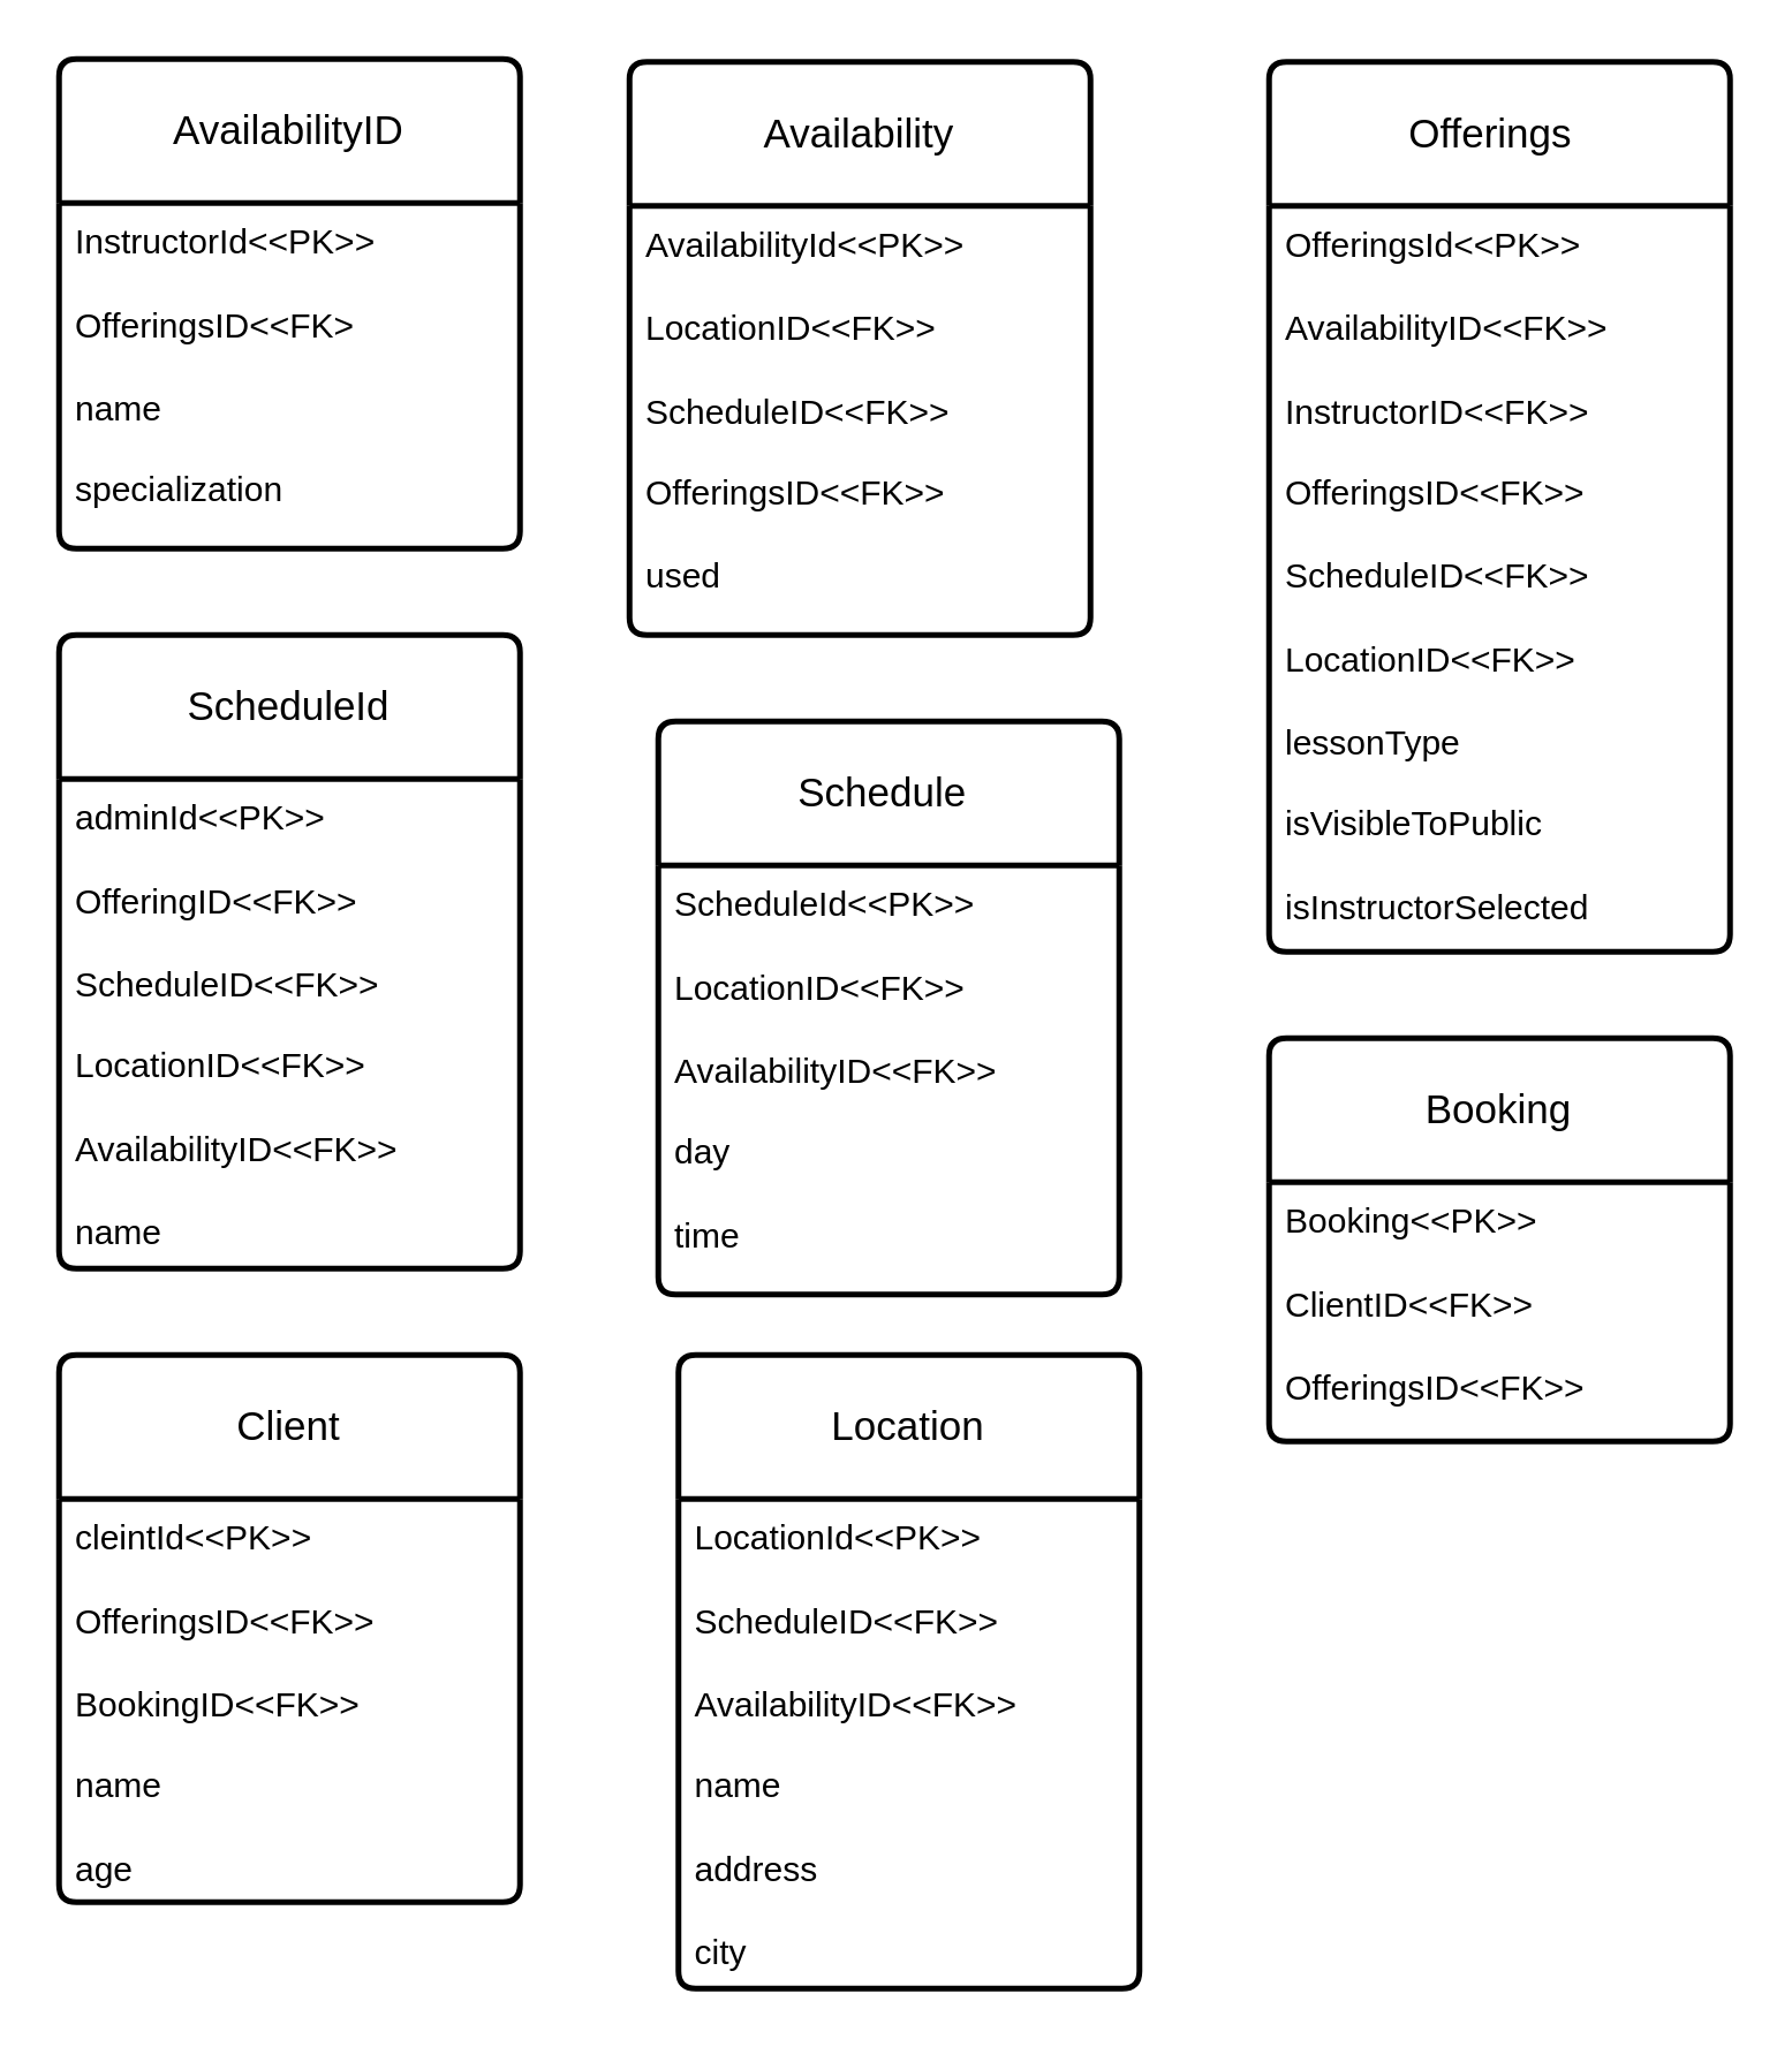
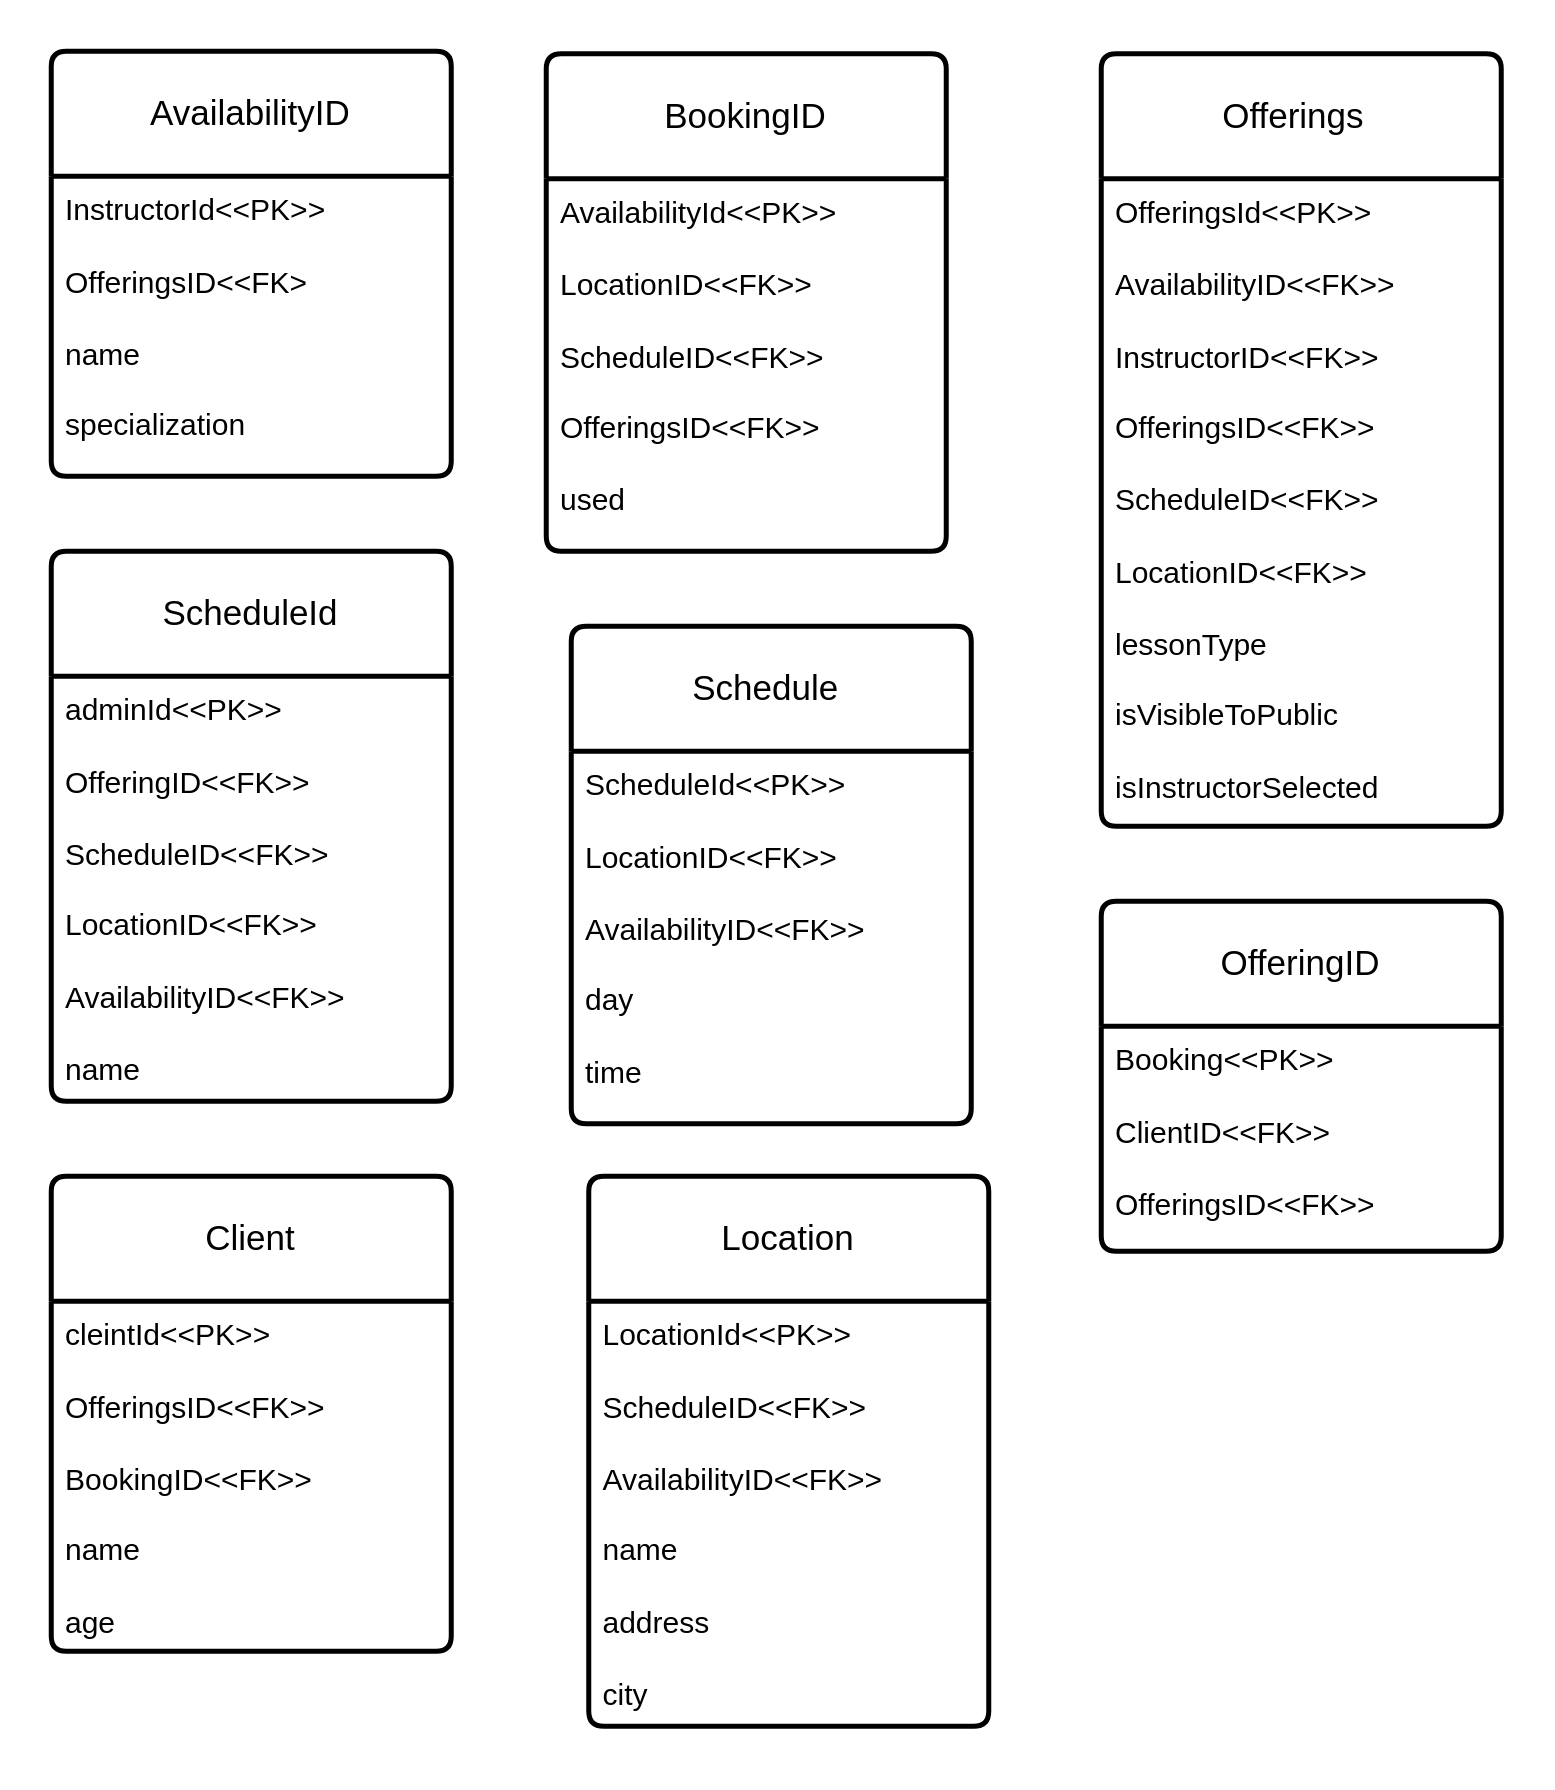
  <mxCell id="0" />
  <mxCell id="1" parent="0" />
  <mxCell id="2" value="AvailabilityID" style="swimlane;childLayout=stackLayout;horizontal=1;startSize=50;horizontalStack=0;rounded=1;fontSize=14;fontStyle=0;strokeWidth=2;resizeParent=0;resizeLast=1;shadow=0;dashed=0;align=center;arcSize=4;whiteSpace=wrap;html=1;" vertex="1" parent="1"><mxGeometry x="20" y="20" width="160" height="170" as="geometry" /></mxCell>
  <mxCell id="3" value="&lt;div&gt;InstructorId&amp;lt;&amp;lt;PK&amp;gt;&amp;gt;&lt;/div&gt;&lt;div&gt;&lt;br&gt;&lt;/div&gt;&lt;div&gt;OfferingsID&amp;lt;&amp;lt;FK&amp;gt;&lt;br&gt;&lt;/div&gt;&lt;div&gt;&lt;br&gt;&lt;/div&gt;&lt;div&gt;name&lt;/div&gt;&lt;div&gt;&lt;br&gt;&lt;/div&gt;&lt;div&gt;specialization&lt;br&gt;&lt;/div&gt;" style="align=left;strokeColor=none;fillColor=none;spacingLeft=4;fontSize=12;verticalAlign=top;resizable=0;rotatable=0;part=1;html=1;" vertex="1" parent="2"><mxGeometry y="50" width="160" height="120" as="geometry" /></mxCell>
  <mxCell id="4" value="ScheduleId" style="swimlane;childLayout=stackLayout;horizontal=1;startSize=50;horizontalStack=0;rounded=1;fontSize=14;fontStyle=0;strokeWidth=2;resizeParent=0;resizeLast=1;shadow=0;dashed=0;align=center;arcSize=4;whiteSpace=wrap;html=1;" vertex="1" parent="1"><mxGeometry x="20" y="220" width="160" height="220" as="geometry" /></mxCell>
  <mxCell id="5" value="&lt;div&gt;adminId&amp;lt;&amp;lt;PK&amp;gt;&amp;gt;&lt;/div&gt;&lt;div&gt;&lt;br&gt;&lt;/div&gt;&lt;div&gt;OfferingID&amp;lt;&amp;lt;FK&amp;gt;&amp;gt;&lt;/div&gt;&lt;div&gt;&lt;br&gt;&lt;/div&gt;&lt;div&gt;ScheduleID&amp;lt;&amp;lt;FK&amp;gt;&amp;gt;&lt;/div&gt;&lt;div&gt;&lt;br&gt;&lt;/div&gt;&lt;div&gt;LocationID&amp;lt;&amp;lt;FK&amp;gt;&amp;gt;&lt;/div&gt;&lt;div&gt;&lt;br&gt;&lt;/div&gt;&lt;div&gt;AvailabilityID&amp;lt;&amp;lt;FK&amp;gt;&amp;gt;&lt;br&gt;&lt;/div&gt;&lt;div&gt;&lt;br&gt;&lt;/div&gt;&lt;div&gt;name&lt;/div&gt;&lt;div&gt;&lt;br&gt;&lt;/div&gt;&lt;div&gt;&lt;br&gt;&lt;/div&gt;&lt;div&gt;&lt;br&gt;&lt;/div&gt;" style="align=left;strokeColor=none;fillColor=none;spacingLeft=4;fontSize=12;verticalAlign=top;resizable=0;rotatable=0;part=1;html=1;" vertex="1" parent="4"><mxGeometry y="50" width="160" height="170" as="geometry" /></mxCell>
  <mxCell id="6" value="Client" style="swimlane;childLayout=stackLayout;horizontal=1;startSize=50;horizontalStack=0;rounded=1;fontSize=14;fontStyle=0;strokeWidth=2;resizeParent=0;resizeLast=1;shadow=0;dashed=0;align=center;arcSize=4;whiteSpace=wrap;html=1;" vertex="1" parent="1"><mxGeometry x="20" y="470" width="160" height="190" as="geometry" /></mxCell>
  <mxCell id="7" value="&lt;div&gt;cleintId&amp;lt;&amp;lt;PK&amp;gt;&amp;gt;&lt;/div&gt;&lt;div&gt;&lt;br&gt;&lt;/div&gt;&lt;div&gt;OfferingsID&amp;lt;&amp;lt;FK&amp;gt;&amp;gt;&lt;/div&gt;&lt;div&gt;&lt;br&gt;&lt;/div&gt;&lt;div&gt;BookingID&amp;lt;&amp;lt;FK&amp;gt;&amp;gt;&lt;br&gt;&lt;/div&gt;&lt;div&gt;&lt;br&gt;&lt;/div&gt;&lt;div&gt;name&lt;/div&gt;&lt;div&gt;&lt;br&gt;&lt;/div&gt;&lt;div&gt;age&lt;br&gt;&lt;/div&gt;&lt;div&gt;&lt;br&gt;&lt;/div&gt;" style="align=left;strokeColor=none;fillColor=none;spacingLeft=4;fontSize=12;verticalAlign=top;resizable=0;rotatable=0;part=1;html=1;" vertex="1" parent="6"><mxGeometry y="50" width="160" height="140" as="geometry" /></mxCell>
- <mxCell id="8" value="Availability" style="swimlane;childLayout=stackLayout;horizontal=1;startSize=50;horizontalStack=0;rounded=1;fontSize=14;fontStyle=0;strokeWidth=2;resizeParent=0;resizeLast=1;shadow=0;dashed=0;align=center;arcSize=4;whiteSpace=wrap;html=1;" vertex="1" parent="1"><mxGeometry x="218" y="21" width="160" height="199" as="geometry" /></mxCell>
+ <mxCell id="8" value="BookingID" style="swimlane;childLayout=stackLayout;horizontal=1;startSize=50;horizontalStack=0;rounded=1;fontSize=14;fontStyle=0;strokeWidth=2;resizeParent=0;resizeLast=1;shadow=0;dashed=0;align=center;arcSize=4;whiteSpace=wrap;html=1;" vertex="1" parent="1"><mxGeometry x="218" y="21" width="160" height="199" as="geometry" /></mxCell>
  <mxCell id="9" value="&lt;div&gt;AvailabilityId&amp;lt;&amp;lt;PK&amp;gt;&amp;gt;&lt;/div&gt;&lt;div&gt;&lt;br&gt;&lt;/div&gt;&lt;div&gt;LocationID&amp;lt;&amp;lt;FK&amp;gt;&amp;gt;&lt;/div&gt;&lt;div&gt;&lt;br&gt;&lt;/div&gt;&lt;div&gt;ScheduleID&amp;lt;&amp;lt;FK&amp;gt;&amp;gt;&lt;/div&gt;&lt;div&gt;&lt;br&gt;&lt;/div&gt;&lt;div&gt;OfferingsID&amp;lt;&amp;lt;FK&amp;gt;&amp;gt;&lt;br&gt;&lt;/div&gt;&lt;div&gt;&lt;br&gt;&lt;/div&gt;&lt;div&gt;used&lt;br&gt;&lt;/div&gt;&lt;div&gt;&lt;br&gt;&lt;/div&gt;&lt;div&gt;&lt;br&gt;&lt;/div&gt;" style="align=left;strokeColor=none;fillColor=none;spacingLeft=4;fontSize=12;verticalAlign=top;resizable=0;rotatable=0;part=1;html=1;" vertex="1" parent="8"><mxGeometry y="50" width="160" height="149" as="geometry" /></mxCell>
  <mxCell id="10" value="Schedule&lt;span style=&quot;white-space: pre;&quot;&gt;&#09;&lt;/span&gt;" style="swimlane;childLayout=stackLayout;horizontal=1;startSize=50;horizontalStack=0;rounded=1;fontSize=14;fontStyle=0;strokeWidth=2;resizeParent=0;resizeLast=1;shadow=0;dashed=0;align=center;arcSize=4;whiteSpace=wrap;html=1;" vertex="1" parent="1"><mxGeometry x="228" y="250" width="160" height="199" as="geometry" /></mxCell>
  <mxCell id="11" value="&lt;div&gt;ScheduleId&amp;lt;&amp;lt;PK&amp;gt;&amp;gt;&lt;/div&gt;&lt;div&gt;&lt;br&gt;&lt;/div&gt;&lt;div&gt;LocationID&amp;lt;&amp;lt;FK&amp;gt;&amp;gt;&lt;/div&gt;&lt;div&gt;&lt;br&gt;&lt;/div&gt;&lt;div&gt;AvailabilityID&amp;lt;&amp;lt;FK&amp;gt;&amp;gt;&lt;/div&gt;&lt;div&gt;&lt;br&gt;&lt;/div&gt;&lt;div&gt;day&lt;/div&gt;&lt;div&gt;&lt;br&gt;&lt;/div&gt;&lt;div&gt;time&lt;br&gt;&lt;/div&gt;&lt;div&gt;&lt;br&gt;&lt;/div&gt;&lt;div&gt;&lt;br&gt;&lt;/div&gt;" style="align=left;strokeColor=none;fillColor=none;spacingLeft=4;fontSize=12;verticalAlign=top;resizable=0;rotatable=0;part=1;html=1;" vertex="1" parent="10"><mxGeometry y="50" width="160" height="149" as="geometry" /></mxCell>
  <mxCell id="12" value="Location" style="swimlane;childLayout=stackLayout;horizontal=1;startSize=50;horizontalStack=0;rounded=1;fontSize=14;fontStyle=0;strokeWidth=2;resizeParent=0;resizeLast=1;shadow=0;dashed=0;align=center;arcSize=4;whiteSpace=wrap;html=1;" vertex="1" parent="1"><mxGeometry x="235" y="470" width="160" height="220" as="geometry" /></mxCell>
  <mxCell id="13" value="&lt;div&gt;LocationId&amp;lt;&amp;lt;PK&amp;gt;&amp;gt;&lt;/div&gt;&lt;div&gt;&lt;br&gt;&lt;/div&gt;&lt;div&gt;ScheduleID&amp;lt;&amp;lt;FK&amp;gt;&amp;gt;&lt;/div&gt;&lt;div&gt;&lt;br&gt;&lt;/div&gt;&lt;div&gt;AvailabilityID&amp;lt;&amp;lt;FK&amp;gt;&amp;gt;&lt;/div&gt;&lt;div&gt;&lt;br&gt;&lt;/div&gt;&lt;div&gt;name&lt;/div&gt;&lt;div&gt;&lt;br&gt;&lt;/div&gt;&lt;div&gt;address&lt;br&gt;&lt;/div&gt;&lt;div&gt;&lt;br&gt;&lt;/div&gt;&lt;div&gt;city&lt;br&gt;&lt;/div&gt;&lt;div&gt;&lt;br&gt;&lt;/div&gt;&lt;div&gt;&lt;br&gt;&lt;/div&gt;" style="align=left;strokeColor=none;fillColor=none;spacingLeft=4;fontSize=12;verticalAlign=top;resizable=0;rotatable=0;part=1;html=1;" vertex="1" parent="12"><mxGeometry y="50" width="160" height="170" as="geometry" /></mxCell>
  <mxCell id="14" value="Offerings&lt;span style=&quot;white-space: pre;&quot;&gt;&#09;&lt;/span&gt;" style="swimlane;childLayout=stackLayout;horizontal=1;startSize=50;horizontalStack=0;rounded=1;fontSize=14;fontStyle=0;strokeWidth=2;resizeParent=0;resizeLast=1;shadow=0;dashed=0;align=center;arcSize=4;whiteSpace=wrap;html=1;" vertex="1" parent="1"><mxGeometry x="440" y="21" width="160" height="309" as="geometry" /></mxCell>
  <mxCell id="15" value="&lt;div&gt;OfferingsId&amp;lt;&amp;lt;PK&amp;gt;&amp;gt;&lt;/div&gt;&lt;div&gt;&lt;br&gt;&lt;/div&gt;&lt;div&gt;AvailabilityID&amp;lt;&amp;lt;FK&amp;gt;&amp;gt;&lt;/div&gt;&lt;div&gt;&lt;br&gt;&lt;/div&gt;&lt;div&gt;InstructorID&amp;lt;&amp;lt;FK&amp;gt;&amp;gt;&lt;/div&gt;&lt;div&gt;&lt;br&gt;&lt;/div&gt;&lt;div&gt;OfferingsID&amp;lt;&amp;lt;FK&amp;gt;&amp;gt;&lt;br&gt;&lt;/div&gt;&lt;div&gt;&lt;br&gt;&lt;/div&gt;&lt;div&gt;ScheduleID&amp;lt;&amp;lt;FK&amp;gt;&amp;gt;&lt;/div&gt;&lt;div&gt;&lt;br&gt;&lt;/div&gt;&lt;div&gt;LocationID&amp;lt;&amp;lt;FK&amp;gt;&amp;gt;&lt;/div&gt;&lt;div&gt;&lt;br&gt;&lt;/div&gt;&lt;div&gt;lessonType&lt;/div&gt;&lt;div&gt;&lt;br&gt;&lt;/div&gt;&lt;div&gt;isVisibleToPublic&lt;/div&gt;&lt;div&gt;&lt;br&gt;&lt;/div&gt;&lt;div&gt;isInstructorSelected&lt;br&gt;&lt;/div&gt;&lt;div&gt;&lt;br&gt;&lt;/div&gt;&lt;div&gt;&lt;br&gt;&lt;/div&gt;&lt;div&gt;&lt;br&gt;&lt;/div&gt;&lt;div&gt;&lt;br&gt;&lt;/div&gt;" style="align=left;strokeColor=none;fillColor=none;spacingLeft=4;fontSize=12;verticalAlign=top;resizable=0;rotatable=0;part=1;html=1;" vertex="1" parent="14"><mxGeometry y="50" width="160" height="259" as="geometry" /></mxCell>
- <mxCell id="16" value="Booking" style="swimlane;childLayout=stackLayout;horizontal=1;startSize=50;horizontalStack=0;rounded=1;fontSize=14;fontStyle=0;strokeWidth=2;resizeParent=0;resizeLast=1;shadow=0;dashed=0;align=center;arcSize=4;whiteSpace=wrap;html=1;" vertex="1" parent="1"><mxGeometry x="440" y="360" width="160" height="140" as="geometry" /></mxCell>
+ <mxCell id="16" value="OfferingID" style="swimlane;childLayout=stackLayout;horizontal=1;startSize=50;horizontalStack=0;rounded=1;fontSize=14;fontStyle=0;strokeWidth=2;resizeParent=0;resizeLast=1;shadow=0;dashed=0;align=center;arcSize=4;whiteSpace=wrap;html=1;" vertex="1" parent="1"><mxGeometry x="440" y="360" width="160" height="140" as="geometry" /></mxCell>
  <mxCell id="17" value="&lt;div&gt;Booking&amp;lt;&amp;lt;PK&amp;gt;&amp;gt;&lt;/div&gt;&lt;div&gt;&lt;br&gt;&lt;/div&gt;&lt;div&gt;ClientID&amp;lt;&amp;lt;FK&amp;gt;&amp;gt;&lt;/div&gt;&lt;div&gt;&lt;br&gt;&lt;/div&gt;&lt;div&gt;OfferingsID&amp;lt;&amp;lt;FK&amp;gt;&amp;gt;&lt;/div&gt;&lt;div&gt;&lt;br&gt;&lt;/div&gt;&lt;div&gt;&lt;br&gt;&lt;/div&gt;&lt;div&gt;&lt;br&gt;&lt;/div&gt;&lt;br&gt;&lt;div&gt;&lt;br&gt;&lt;/div&gt;&lt;div&gt;&lt;br&gt;&lt;/div&gt;" style="align=left;strokeColor=none;fillColor=none;spacingLeft=4;fontSize=12;verticalAlign=top;resizable=0;rotatable=0;part=1;html=1;" vertex="1" parent="16"><mxGeometry y="50" width="160" height="90" as="geometry" /></mxCell>
